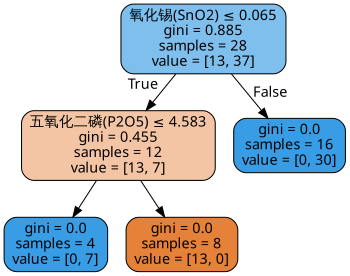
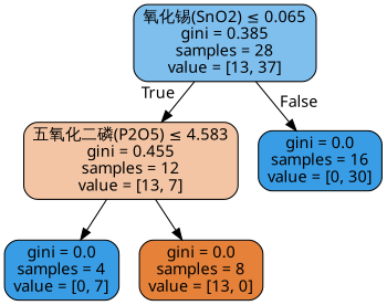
  digraph {
    node [color=black fillcolor="#399de5" fontname=DengXian shape=box style="filled, rounded"]
    edge [fontname=DengXian]
-   n1 [fillcolor="#7fbfee" label=<氧化锡(SnO2) &le; 0.065<br/>gini = 0.885<br/>samples = 28<br/>value = [13, 37]>]
+   n1 [fillcolor="#7fbfee" label=<氧化锡(SnO2) &le; 0.065<br/>gini = 0.385<br/>samples = 28<br/>value = [13, 37]>]
    n2 [fillcolor="#f3c5a4" label=<五氧化二磷(P2O5) &le; 4.583<br/>gini = 0.455<br/>samples = 12<br/>value = [13, 7]>]
    n3 [label=<gini = 0.0<br/>samples = 16<br/>value = [0, 30]>]
    n4 [label=<gini = 0.0<br/>samples = 4<br/>value = [0, 7]>]
    n5 [fillcolor="#e58139" label=<gini = 0.0<br/>samples = 8<br/>value = [13, 0]>]
    n1 -> n2 [headlabel=True labelangle=45 labeldistance=2.5]
    n1 -> n3 [headlabel=False labelangle=-45 labeldistance=2.5]
    n2 -> n4
    n2 -> n5
  }
